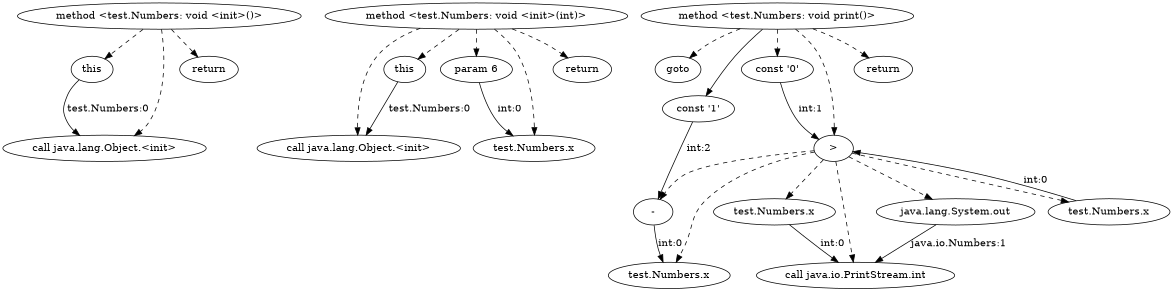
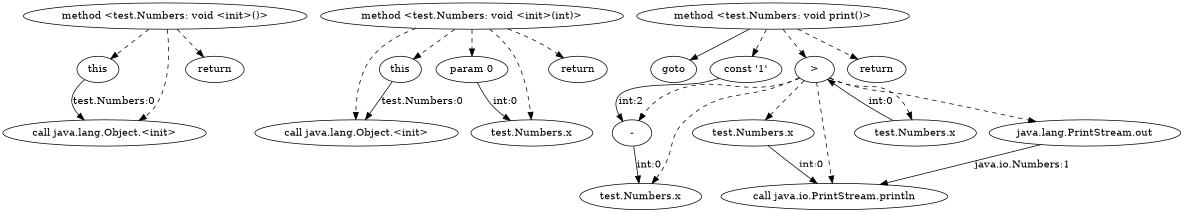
  digraph {
    edge [style=dashed]
    n1 [label="method <test.Numbers: void <init>()>"]
    n2 [label=this]
    n3 [label="call java.lang.Object.<init>"]
    n4 [label=return]
    n5 [label="method <test.Numbers: void <init>(int)>"]
    n6 [label=this]
-   n7 [label="param 6"]
+   n7 [label="param 0"]
    n8 [label="call java.lang.Object.<init>"]
    n9 [label="test.Numbers.x"]
    n10 [label=return]
    n11 [label="method <test.Numbers: void print()>"]
    n12 [label=goto]
    n13 [label="const '1'"]
    n14 [label=">"]
-   n15 [label="const '0'"]
    n16 [label=return]
    n17 [label="-"]
-   n18 [label="java.lang.System.out"]
-   n19 [label="call java.io.PrintStream.int"]
+   n18 [label="java.lang.PrintStream.out"]
+   n19 [label="call java.io.PrintStream.println"]
    n20 [label="test.Numbers.x"]
    n21 [label="test.Numbers.x"]
    n22 [label="test.Numbers.x"]
    n1 -> n2
    n1 -> n3
    n1 -> n4
    n2 -> n3 [label="test.Numbers:0" style=""]
    n5 -> n6
    n5 -> n7
    n5 -> n8
    n5 -> n9
    n5 -> n10
    n6 -> n8 [label="test.Numbers:0" style=""]
    n7 -> n9 [label="int:0" style=""]
-   n11 -> n12
-   n11 -> n13 [style=solid]
+   n11 -> n12 [style=solid]
+   n11 -> n13
    n11 -> n14
-   n11 -> n15
    n11 -> n16
    n13 -> n17 [label="int:2" style=""]
    n14 -> n17
    n14 -> n18
    n14 -> n19
    n14 -> n20
    n14 -> n21
    n14 -> n22
-   n15 -> n14 [label="int:1" style=""]
    n17 -> n21 [label="int:0" style=""]
    n18 -> n19 [label="java.io.Numbers:1" style=""]
    n20 -> n19 [label="int:0" style=""]
    n22 -> n14 [label="int:0" style=""]
  }
